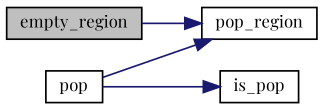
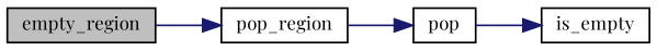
  digraph {
    fontname="Playfair Display"
    rankdir=LR
    node [color=black fillcolor=white fontname="Playfair Display" fontsize=10 shape=record style=filled]
    edge [color=midnightblue fontname="Playfair Display" fontsize=10 labelfontname=Helvetica labelfontsize=10 style=solid]
    n1 [fillcolor=grey75 fontcolor=black height=0.2 label=empty_region width=0.4]
    n2 [height=0.2 label=pop_region width=0.4]
    n3 [height=0.2 label=pop width=0.4]
-   n4 [height=0.2 label=is_pop width=0.4]
+   n4 [height=0.2 label=is_empty width=0.4]
    n1 -> n2
-   n3 -> n2
+   n2 -> n3
    n3 -> n4
  }
